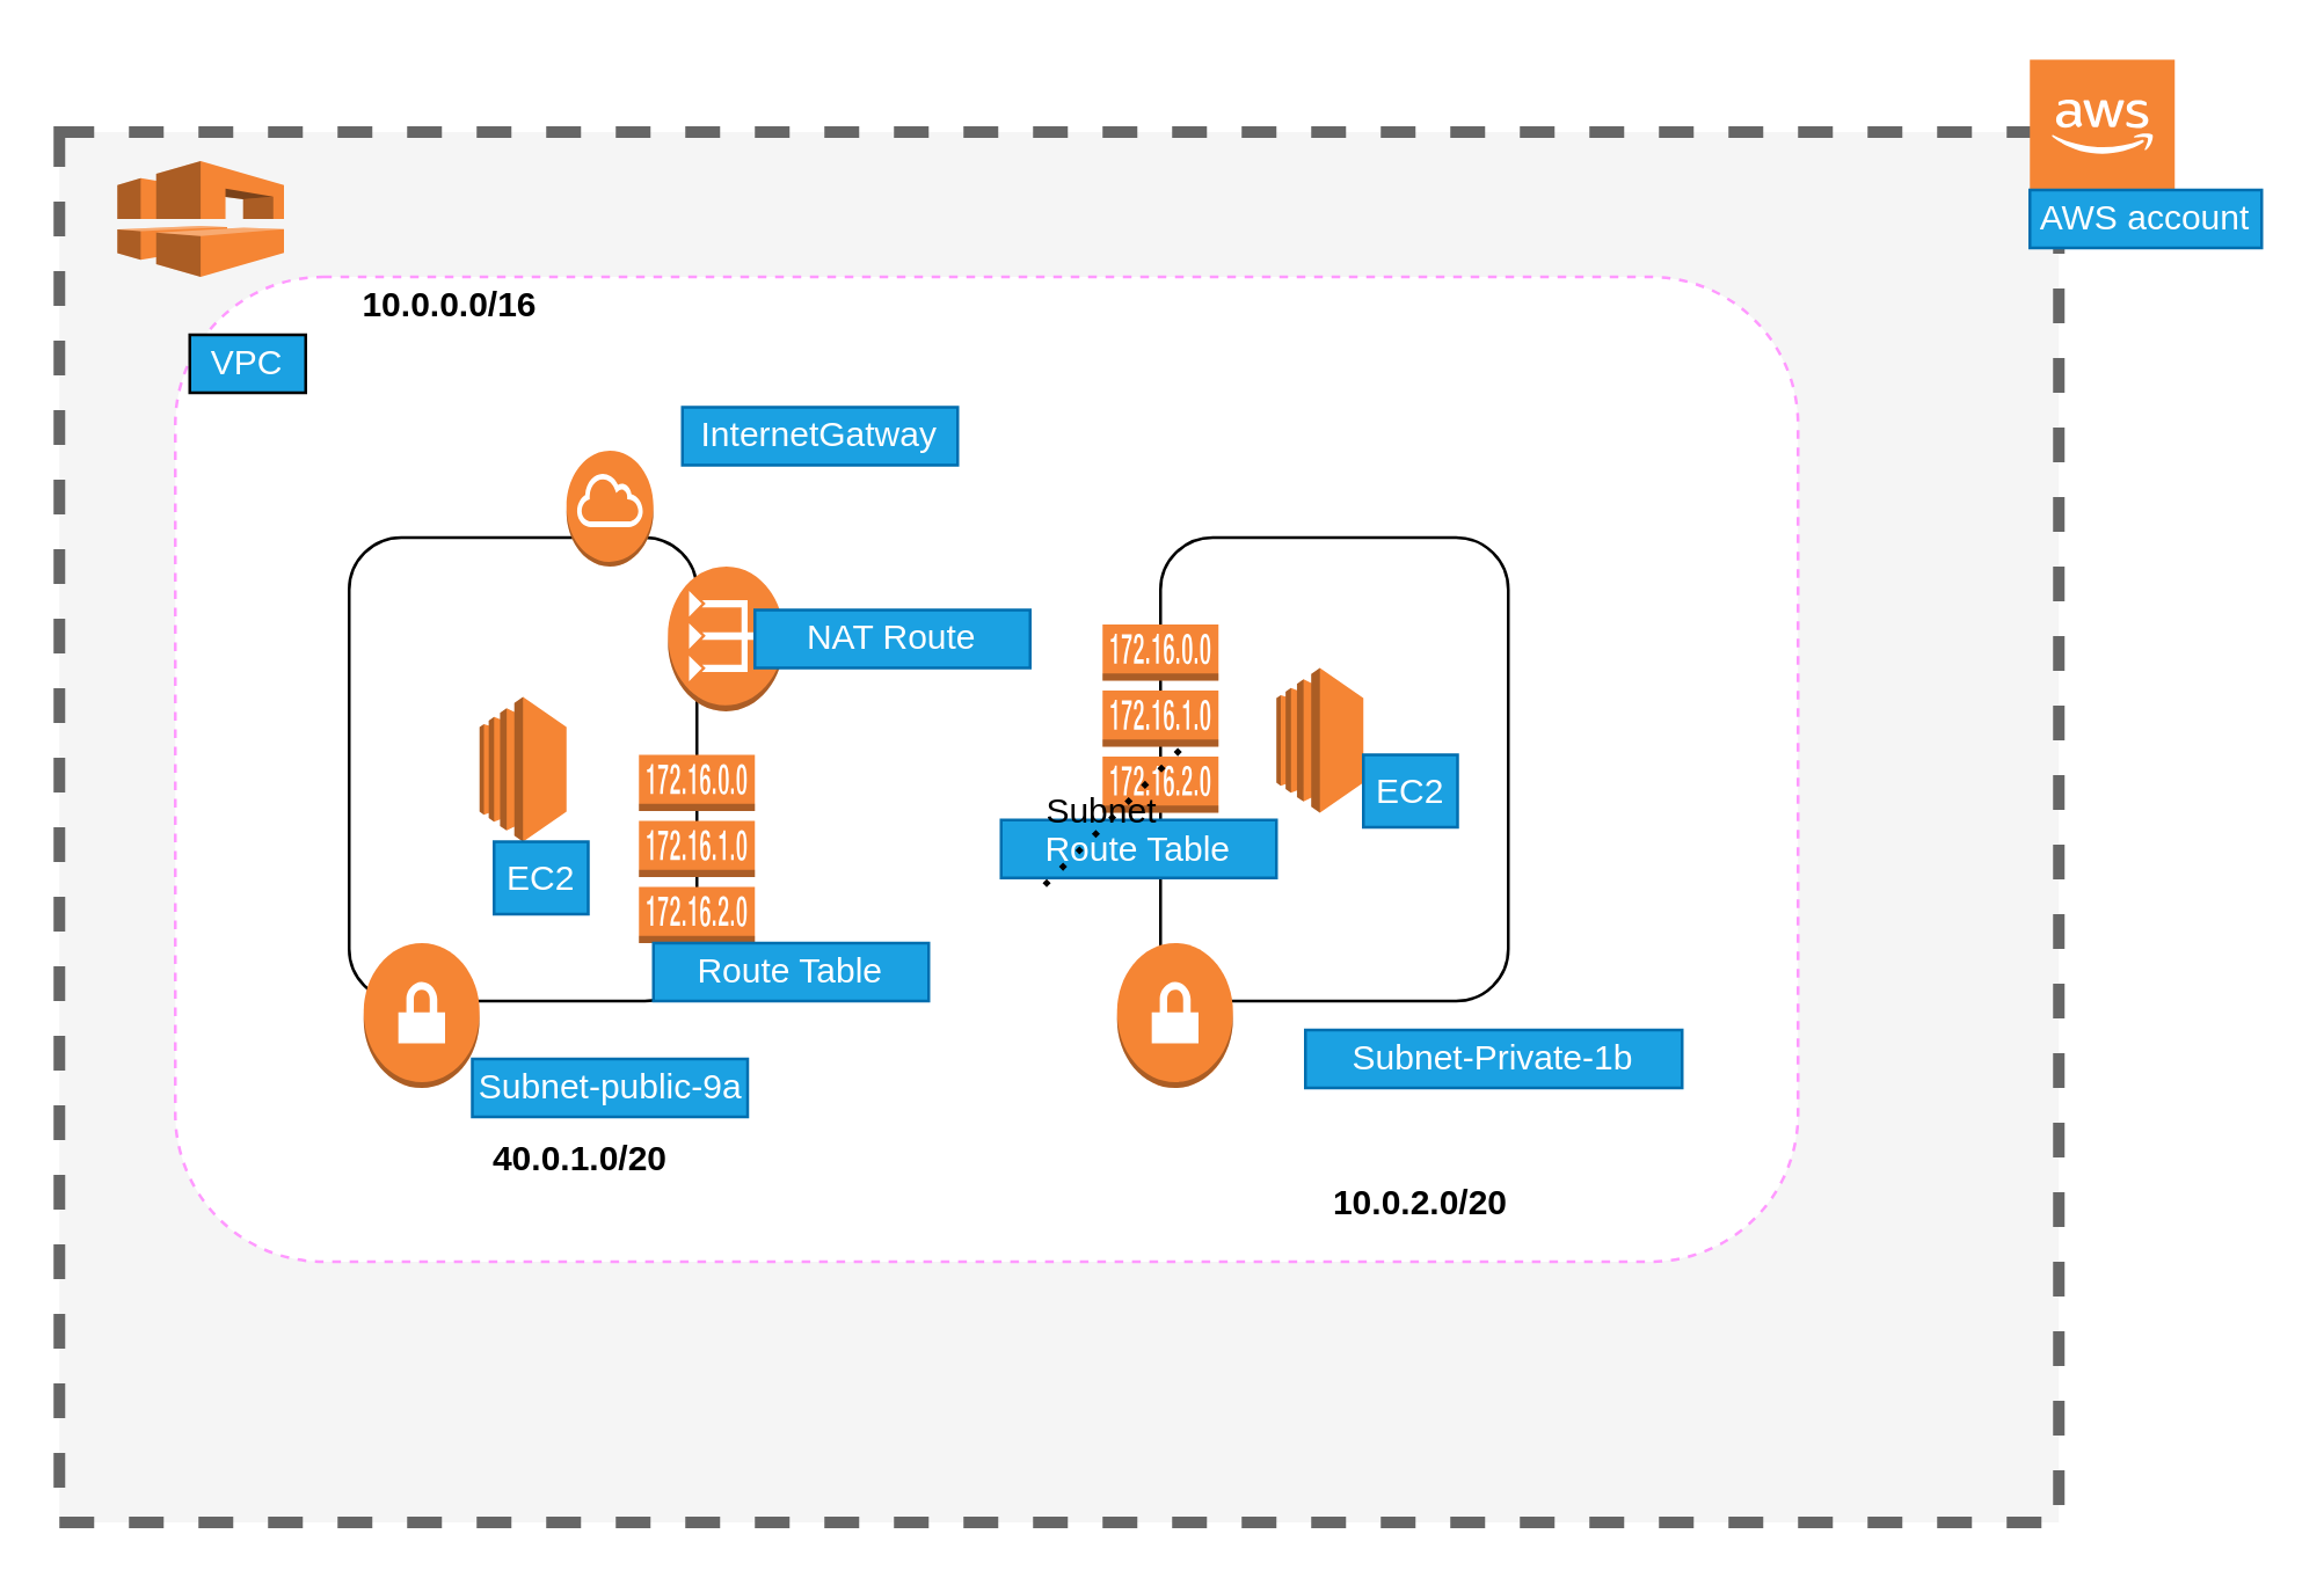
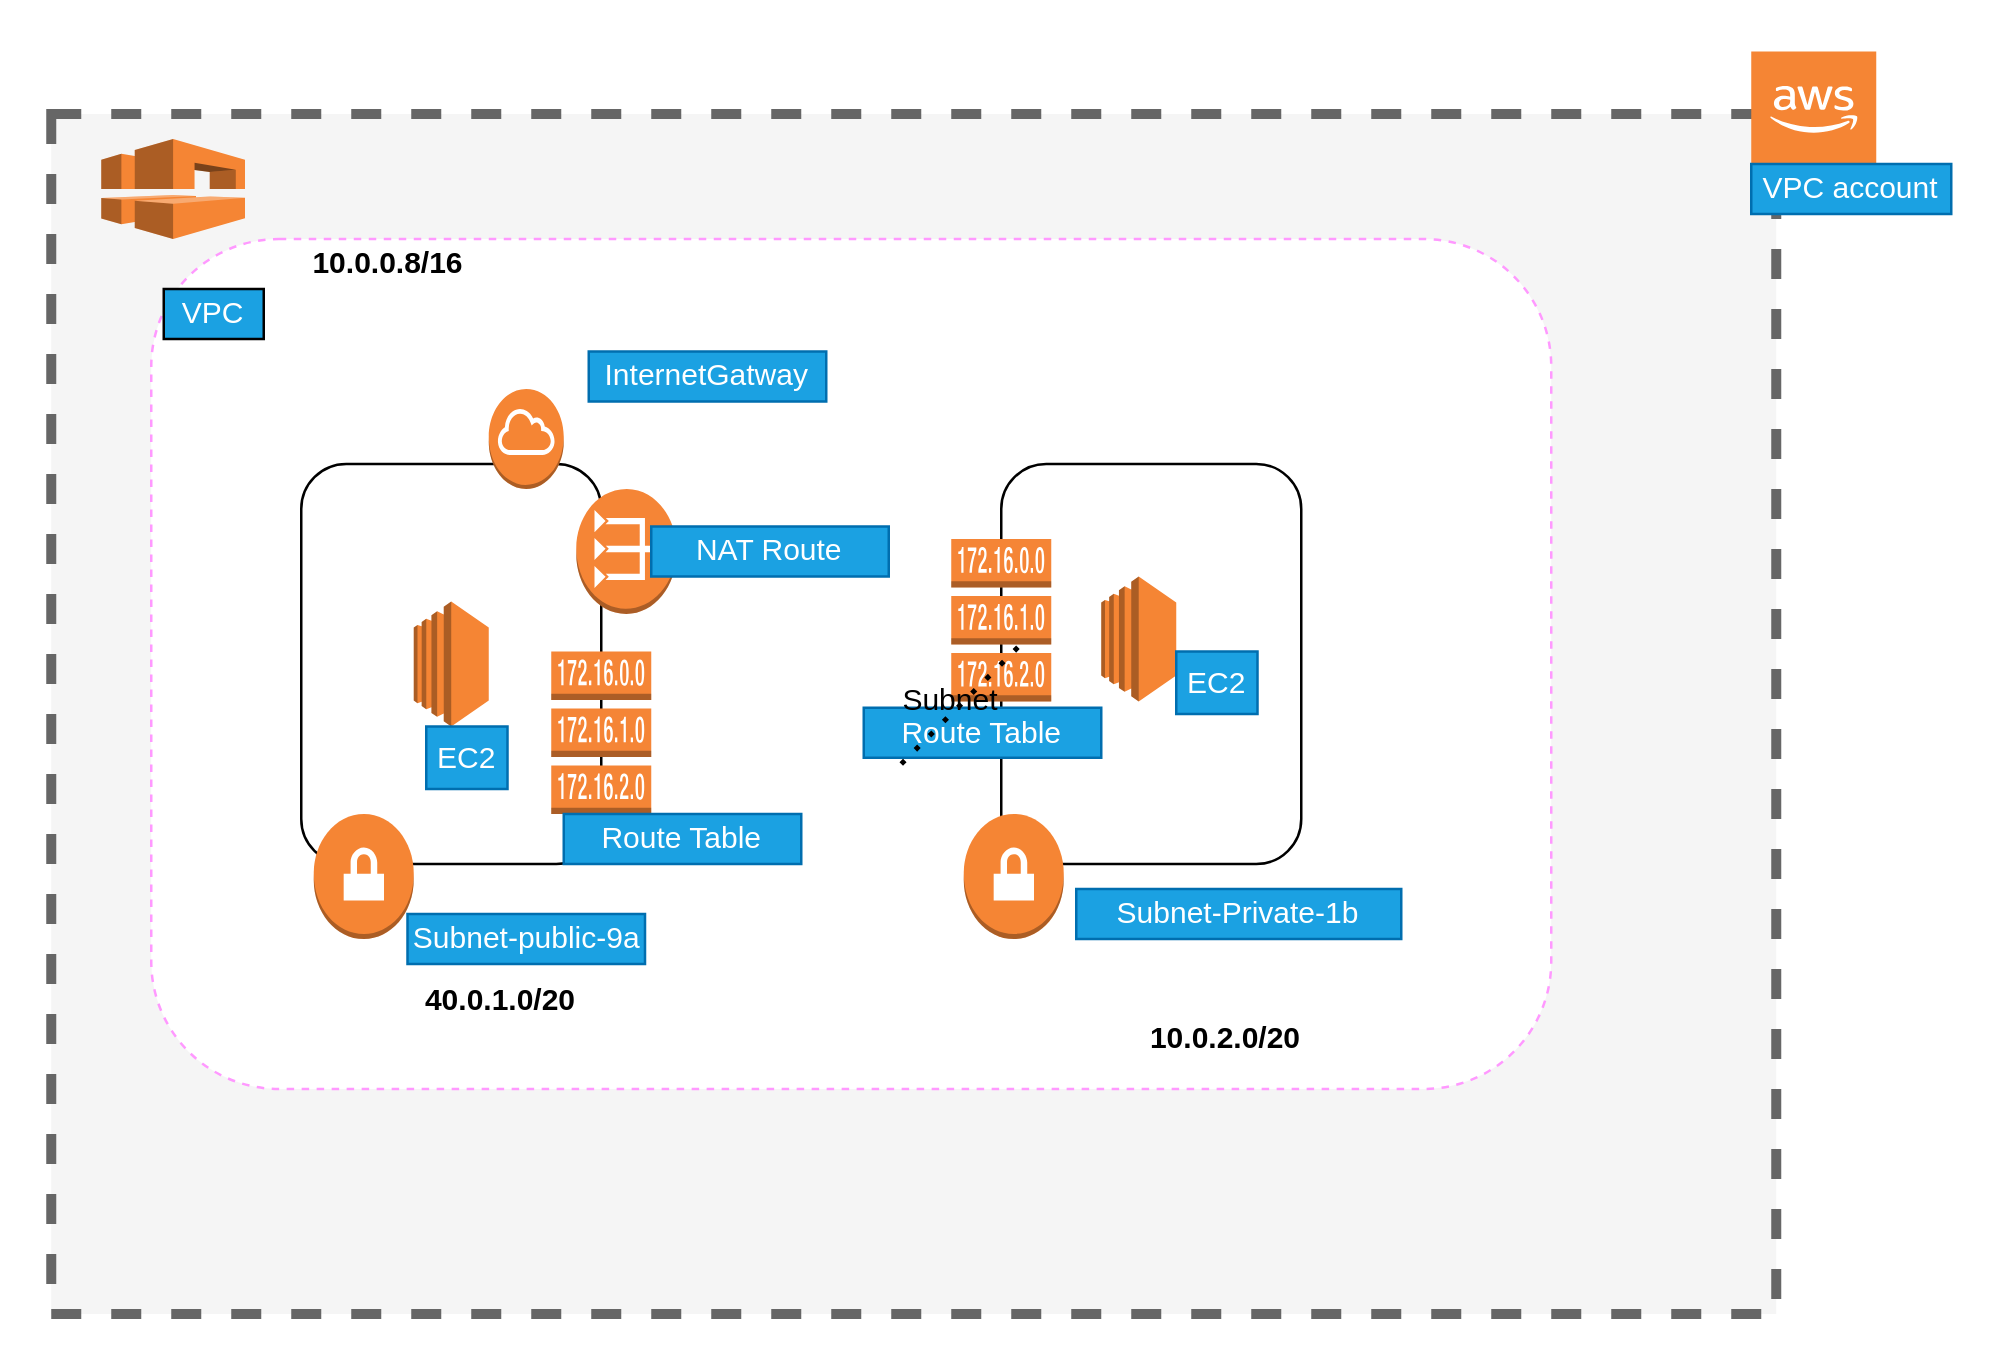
  <mxCell id="0" />
  <mxCell id="1" parent="0" />
  <mxCell id="2" value="" style="rounded=0;whiteSpace=wrap;html=1;fillColor=#f5f5f5;fontColor=#333333;strokeColor=#666666;dashed=1;strokeWidth=4;" vertex="1" parent="1"><mxGeometry x="20" y="45" width="690" height="480" as="geometry" /></mxCell>
  <mxCell id="3" value="&lt;span style=&quot;color: rgba(0, 0, 0, 0); font-family: monospace; font-size: 0px; text-align: start; text-wrap: nowrap;&quot;&gt;%3CmxGraphModel%3E%3Croot%3E%3CmxCell%20id%3D%220%22%2F%3E%3CmxCell%20id%3D%221%22%20parent%3D%220%22%2F%3E%3CmxCell%20id%3D%222%22%20value%3D%22Subnet-public-1a%22%20style%3D%22text%3Bhtml%3D1%3Balign%3Dcenter%3BverticalAlign%3Dmiddle%3BwhiteSpace%3Dwrap%3Brounded%3D0%3BfillColor%3D%231ba1e2%3BstrokeColor%3D%23006EAF%3BfontColor%3D%23ffffff%3B%22%20vertex%3D%221%22%20parent%3D%221%22%3E%3CmxGeometry%20x%3D%22202.5%22%20y%3D%22360%22%20width%3D%2295%22%20height%3D%2220%22%20as%3D%22geometry%22%2F%3E%3C%2FmxCell%3E%3C%2Froot%3E%3C%2FmxGraphModel%3E&lt;/span&gt;" style="rounded=1;whiteSpace=wrap;html=1;dashed=1;strokeColor=#FF99FF;" vertex="1" parent="1"><mxGeometry x="60" y="95" width="560" height="340" as="geometry" /></mxCell>
  <mxCell id="4" value="" style="rounded=1;whiteSpace=wrap;html=1;" vertex="1" parent="1"><mxGeometry x="120" y="185" width="120" height="160" as="geometry" /></mxCell>
  <mxCell id="5" value="" style="rounded=1;whiteSpace=wrap;html=1;" vertex="1" parent="1"><mxGeometry x="400" y="185" width="120" height="160" as="geometry" /></mxCell>
  <mxCell id="6" value="" style="outlineConnect=0;dashed=0;verticalLabelPosition=bottom;verticalAlign=top;align=center;html=1;shape=mxgraph.aws3.ec2;fillColor=#F58534;gradientColor=none;" vertex="1" parent="1"><mxGeometry x="165" y="240" width="30" height="50" as="geometry" /></mxCell>
  <mxCell id="7" value="" style="outlineConnect=0;dashed=0;verticalLabelPosition=bottom;verticalAlign=top;align=center;html=1;shape=mxgraph.aws3.ec2;fillColor=#F58534;gradientColor=none;" vertex="1" parent="1"><mxGeometry x="440" y="230" width="30" height="50" as="geometry" /></mxCell>
  <mxCell id="8" value="" style="outlineConnect=0;dashed=0;verticalLabelPosition=bottom;verticalAlign=top;align=center;html=1;shape=mxgraph.aws3.vpn_gateway;fillColor=#F58534;gradientColor=none;" vertex="1" parent="1"><mxGeometry x="125" y="325" width="40" height="50" as="geometry" /></mxCell>
  <mxCell id="9" value="" style="outlineConnect=0;dashed=0;verticalLabelPosition=bottom;verticalAlign=top;align=center;html=1;shape=mxgraph.aws3.vpn_gateway;fillColor=#F58534;gradientColor=none;" vertex="1" parent="1"><mxGeometry x="385" y="325" width="40" height="50" as="geometry" /></mxCell>
  <mxCell id="10" value="" style="outlineConnect=0;dashed=0;verticalLabelPosition=bottom;verticalAlign=top;align=center;html=1;shape=mxgraph.aws3.route_table;fillColor=#F58536;gradientColor=none;" vertex="1" parent="1"><mxGeometry x="220" y="260" width="40" height="65" as="geometry" /></mxCell>
  <mxCell id="11" value="" style="outlineConnect=0;dashed=0;verticalLabelPosition=bottom;verticalAlign=top;align=center;html=1;shape=mxgraph.aws3.route_table;fillColor=#F58536;gradientColor=none;" vertex="1" parent="1"><mxGeometry x="380" y="215" width="40" height="65" as="geometry" /></mxCell>
  <mxCell id="12" value="" style="outlineConnect=0;dashed=0;verticalLabelPosition=bottom;verticalAlign=top;align=center;html=1;shape=mxgraph.aws3.internet_gateway;fillColor=#F58534;gradientColor=none;" vertex="1" parent="1"><mxGeometry x="195" y="155" width="30" height="40" as="geometry" /></mxCell>
  <mxCell id="13" value="" style="outlineConnect=0;dashed=0;verticalLabelPosition=bottom;verticalAlign=top;align=center;html=1;shape=mxgraph.aws3.vpc_nat_gateway;fillColor=#F58536;gradientColor=none;" vertex="1" parent="1"><mxGeometry x="230" y="195" width="40" height="50" as="geometry" /></mxCell>
  <mxCell id="14" value="" style="outlineConnect=0;dashed=0;verticalLabelPosition=bottom;verticalAlign=top;align=center;html=1;shape=mxgraph.aws3.cloud_2;fillColor=#F58534;gradientColor=none;" vertex="1" parent="1"><mxGeometry x="700" y="20" width="50" height="45" as="geometry" /></mxCell>
  <mxCell id="15" value="" style="outlineConnect=0;dashed=0;verticalLabelPosition=bottom;verticalAlign=top;align=center;html=1;shape=mxgraph.aws3.vpc;fillColor=#F58534;gradientColor=none;" vertex="1" parent="1"><mxGeometry x="40" y="55" width="57.5" height="40" as="geometry" /></mxCell>
  <mxCell id="16" value="VPC" style="text;html=1;align=center;verticalAlign=middle;whiteSpace=wrap;rounded=0;fillColor=#1ba1e2;strokeColor=default;fontColor=#ffffff;" vertex="1" parent="1"><mxGeometry x="65" y="115" width="40" height="20" as="geometry" /></mxCell>
  <mxCell id="17" value="InternetGatway" style="text;html=1;align=center;verticalAlign=middle;whiteSpace=wrap;rounded=0;fillColor=#1ba1e2;strokeColor=#006EAF;fontColor=#ffffff;" vertex="1" parent="1"><mxGeometry x="235" y="140" width="95" height="20" as="geometry" /></mxCell>
  <mxCell id="18" value="NAT Route" style="text;html=1;align=center;verticalAlign=middle;whiteSpace=wrap;rounded=0;fillColor=#1ba1e2;strokeColor=#006EAF;fontColor=#ffffff;" vertex="1" parent="1"><mxGeometry x="260" y="210" width="95" height="20" as="geometry" /></mxCell>
  <mxCell id="19" value="Route Table" style="text;html=1;align=center;verticalAlign=middle;whiteSpace=wrap;rounded=0;fillColor=#1ba1e2;strokeColor=#006EAF;fontColor=#ffffff;" vertex="1" parent="1"><mxGeometry x="225" y="325" width="95" height="20" as="geometry" /></mxCell>
  <mxCell id="20" value="Route Table" style="text;html=1;align=center;verticalAlign=middle;whiteSpace=wrap;rounded=0;fillColor=#1ba1e2;strokeColor=#006EAF;fontColor=#ffffff;" vertex="1" parent="1"><mxGeometry x="345" y="282.5" width="95" height="20" as="geometry" /></mxCell>
  <mxCell id="21" value="Subnet-public-9a" style="text;html=1;align=center;verticalAlign=middle;whiteSpace=wrap;rounded=0;fillColor=#1ba1e2;strokeColor=#006EAF;fontColor=#ffffff;" vertex="1" parent="1"><mxGeometry x="162.5" y="365" width="95" height="20" as="geometry" /></mxCell>
- <mxCell id="22" value="Subnet-Private-1b" style="text;html=1;align=center;verticalAlign=middle;whiteSpace=wrap;rounded=0;fillColor=#1ba1e2;strokeColor=#006EAF;fontColor=#ffffff;" vertex="1" parent="1"><mxGeometry x="450" y="355" width="130" height="20" as="geometry" /></mxCell>
+ <mxCell id="22" value="Subnet-Private-1b" style="text;html=1;align=center;verticalAlign=middle;whiteSpace=wrap;rounded=0;fillColor=#1ba1e2;strokeColor=#006EAF;fontColor=#ffffff;" vertex="1" parent="1"><mxGeometry x="430" y="355" width="130" height="20" as="geometry" /></mxCell>
  <mxCell id="23" value="EC2" style="text;html=1;align=center;verticalAlign=middle;whiteSpace=wrap;rounded=0;fillColor=#1ba1e2;strokeColor=#006EAF;fontColor=#ffffff;" vertex="1" parent="1"><mxGeometry x="170" y="290" width="32.5" height="25" as="geometry" /></mxCell>
  <mxCell id="24" value="EC2" style="text;html=1;align=center;verticalAlign=middle;whiteSpace=wrap;rounded=0;fillColor=#1ba1e2;strokeColor=#006EAF;fontColor=#ffffff;" vertex="1" parent="1"><mxGeometry x="470" y="260" width="32.5" height="25" as="geometry" /></mxCell>
  <mxCell id="25" value="" style="endArrow=none;dashed=1;html=1;dashPattern=1 3;strokeWidth=2;rounded=0;strokeColor=default;" edge="1" parent="1"><mxGeometry width="50" height="50" relative="1" as="geometry"><mxPoint x="360" y="305" as="sourcePoint" /><mxPoint x="410" y="255" as="targetPoint" /></mxGeometry></mxCell>
- <mxCell id="26" value="AWS account" style="text;html=1;align=center;verticalAlign=middle;whiteSpace=wrap;rounded=0;fillColor=#1ba1e2;strokeColor=#006EAF;fontColor=#ffffff;" vertex="1" parent="1"><mxGeometry x="700" y="65" width="80" height="20" as="geometry" /></mxCell>
+ <mxCell id="26" value="VPC account" style="text;html=1;align=center;verticalAlign=middle;whiteSpace=wrap;rounded=0;fillColor=#1ba1e2;strokeColor=#006EAF;fontColor=#ffffff;" vertex="1" parent="1"><mxGeometry x="700" y="65" width="80" height="20" as="geometry" /></mxCell>
  <mxCell id="27" value="Subnet" style="text;html=1;align=center;verticalAlign=middle;whiteSpace=wrap;rounded=0;" vertex="1" parent="1"><mxGeometry x="350" y="265" width="60" height="30" as="geometry" /></mxCell>
- <mxCell id="28" value="&lt;b&gt;10.0.0.0/16&lt;/b&gt;" style="text;html=1;align=center;verticalAlign=middle;whiteSpace=wrap;rounded=0;" vertex="1" parent="1"><mxGeometry x="125" y="90" width="60" height="30" as="geometry" /></mxCell>
+ <mxCell id="28" value="&lt;b&gt;10.0.0.8/16&lt;/b&gt;" style="text;html=1;align=center;verticalAlign=middle;whiteSpace=wrap;rounded=0;" vertex="1" parent="1"><mxGeometry x="125" y="90" width="60" height="30" as="geometry" /></mxCell>
  <mxCell id="29" value="&lt;b&gt;40.0.1.0/20&lt;/b&gt;" style="text;html=1;align=center;verticalAlign=middle;whiteSpace=wrap;rounded=0;" vertex="1" parent="1"><mxGeometry x="170" y="385" width="60" height="30" as="geometry" /></mxCell>
  <mxCell id="30" value="&lt;b&gt;10.0.2.0/20&lt;/b&gt;" style="text;html=1;align=center;verticalAlign=middle;whiteSpace=wrap;rounded=0;" vertex="1" parent="1"><mxGeometry x="460" y="400" width="60" height="30" as="geometry" /></mxCell>
